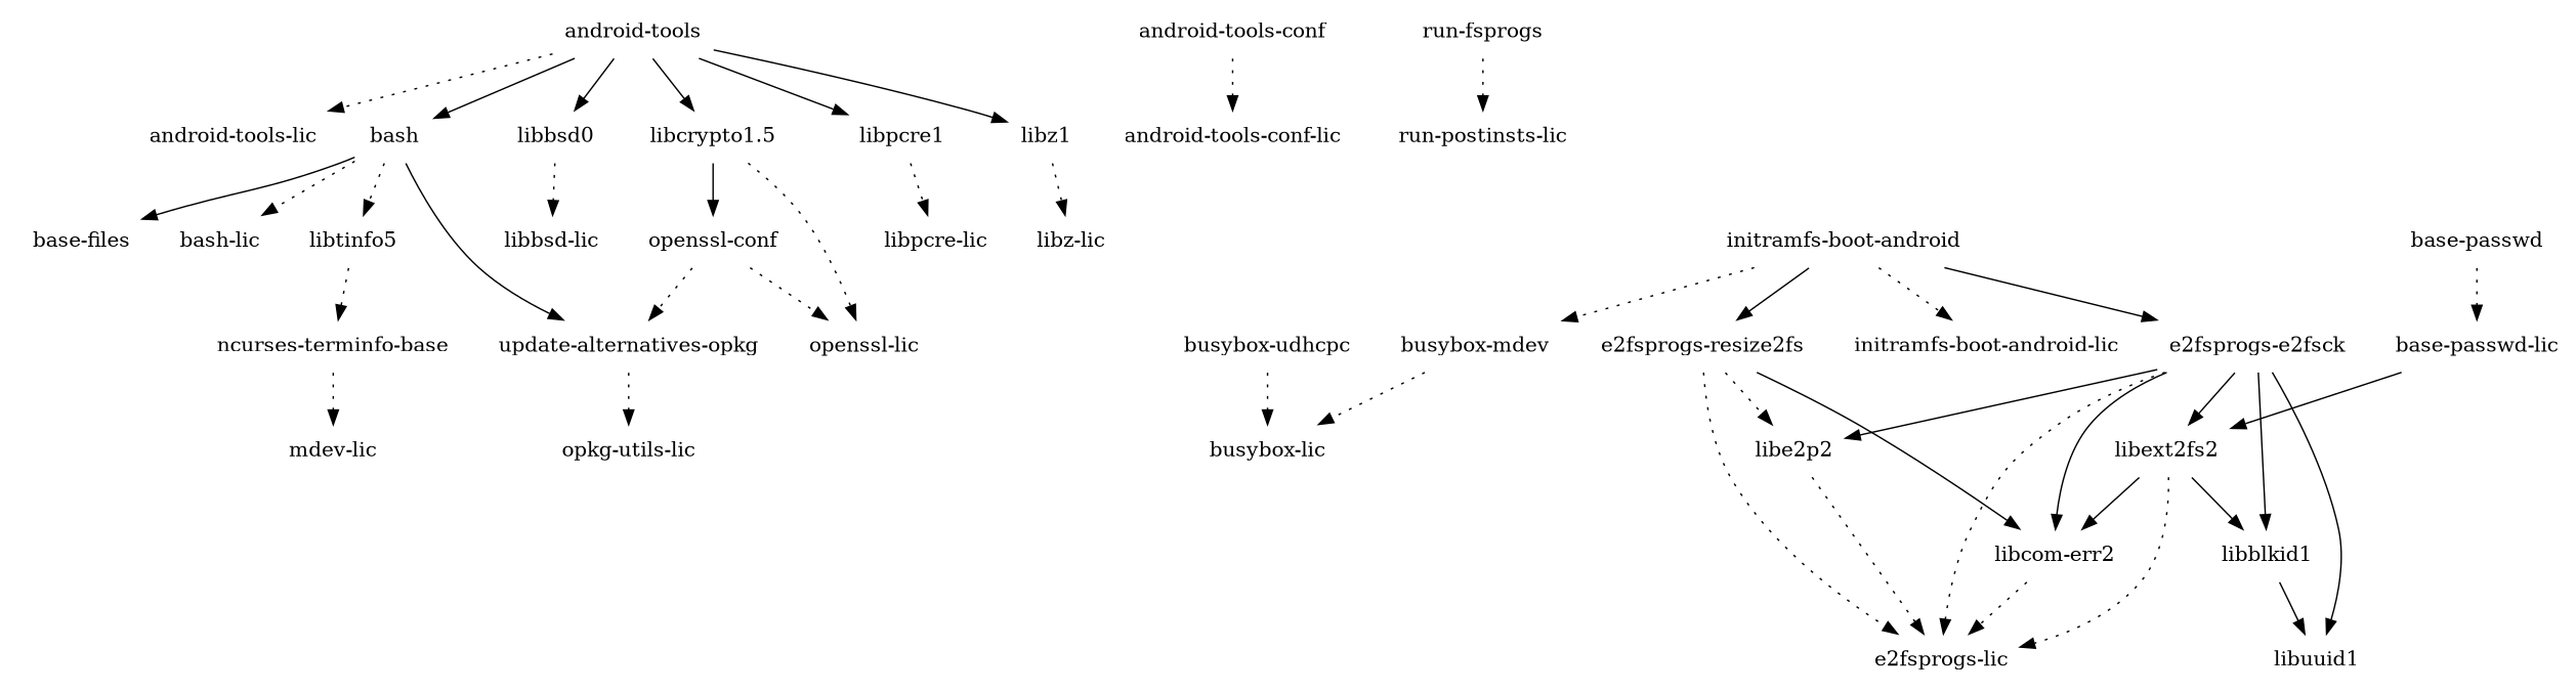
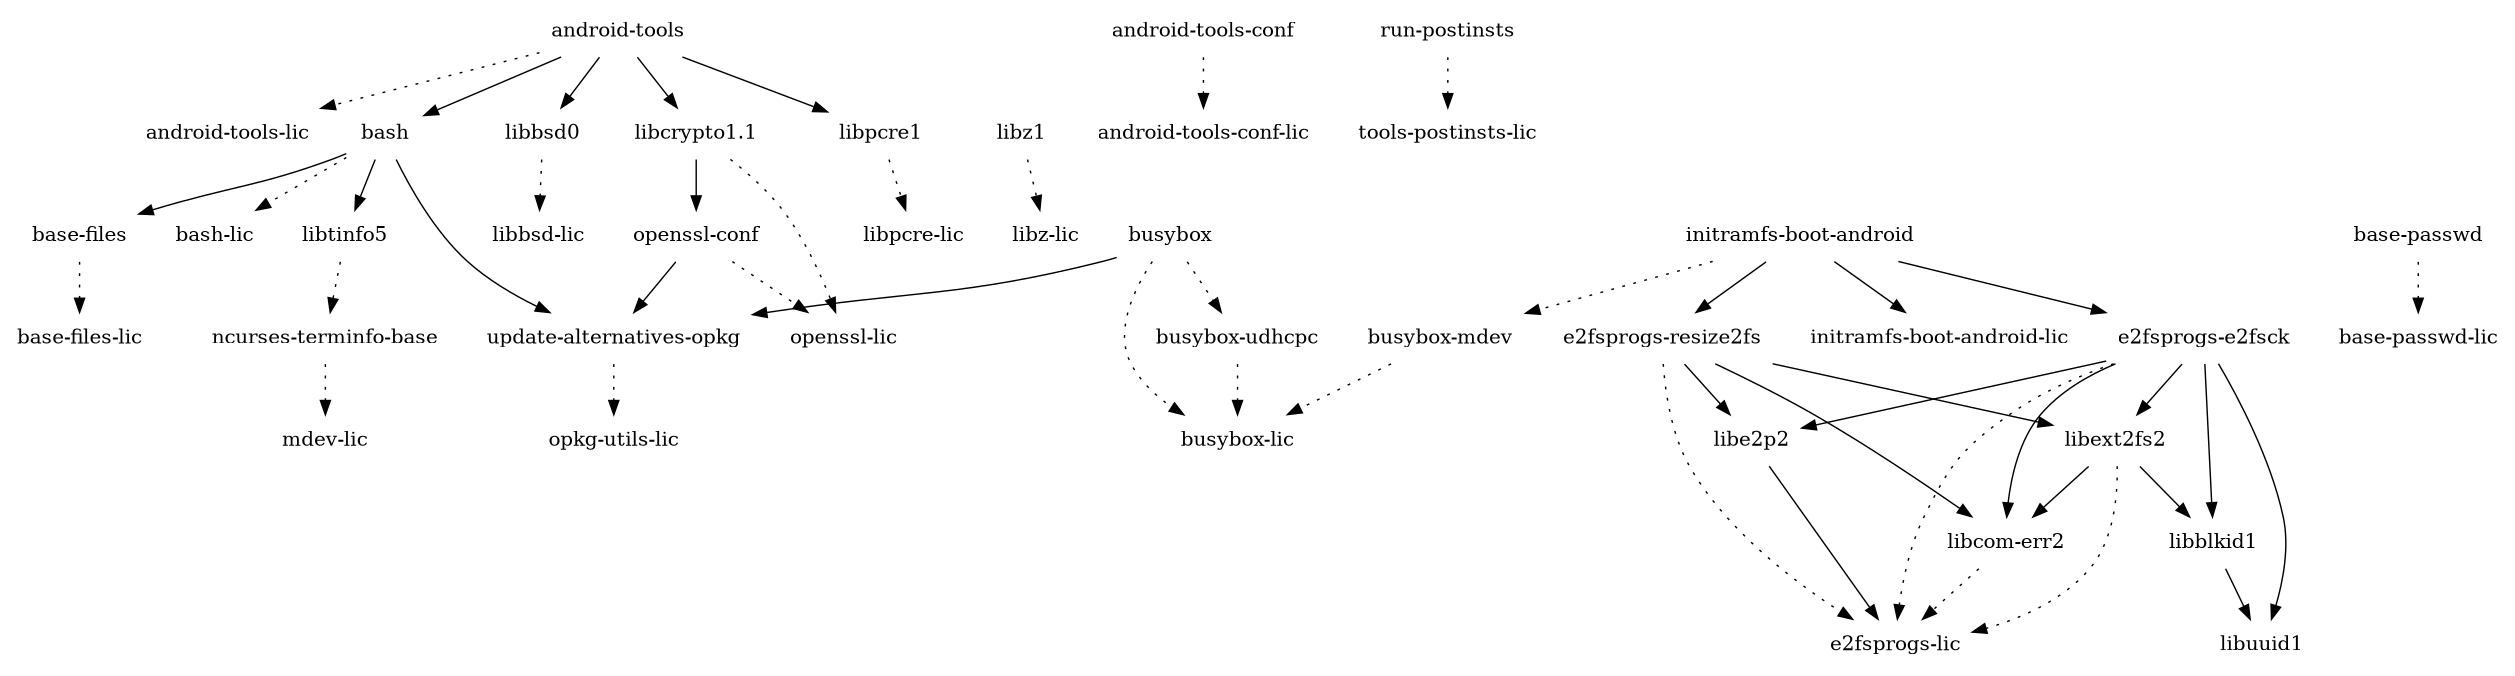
  digraph {
    node [shape=plaintext]
    edge [style=dotted]
    "android-tools"
    "android-tools-lic"
    bash
    libbsd0
-   "libcrypto1.1" [label="libcrypto1.5"]
+   "libcrypto1.1"
    libpcre1
    libz1
    "android-tools-conf"
    "android-tools-conf-lic"
    "base-files"
    "bash-lic"
    libtinfo5
    "update-alternatives-opkg"
    "libbsd-lic"
    "openssl-conf"
    "openssl-lic"
    "libpcre-lic"
    "libz-lic"
+   "base-files-lic"
    "ncurses-terminfo-base"
    "opkg-utils-lic"
    "base-passwd"
    "base-passwd-lic"
    n24 [label="mdev-lic"]
+   busybox
    "busybox-lic"
    "busybox-udhcpc"
    "busybox-mdev"
    "e2fsprogs-e2fsck"
    "e2fsprogs-lic"
    libblkid1
    "libcom-err2"
    libe2p2
    libext2fs2
    libuuid1
    "e2fsprogs-resize2fs"
    "initramfs-boot-android"
    "initramfs-boot-android-lic"
-   "run-postinsts" [label="run-fsprogs"]
-   "run-postinsts-lic"
+   "run-postinsts"
+   "run-postinsts-lic" [label="tools-postinsts-lic"]
    "android-tools" -> "android-tools-lic"
    "android-tools" -> bash [style=""]
    "android-tools" -> libbsd0 [style=""]
    "android-tools" -> "libcrypto1.1" [style=""]
    "android-tools" -> libpcre1 [style=""]
-   "android-tools" -> libz1 [style=""]
    bash -> "base-files" [style=""]
    bash -> "bash-lic"
-   bash -> libtinfo5
+   bash -> libtinfo5 [style=""]
    bash -> "update-alternatives-opkg" [style=""]
    libbsd0 -> "libbsd-lic"
    "libcrypto1.1" -> "openssl-conf" [style=solid]
    "libcrypto1.1" -> "openssl-lic"
    libpcre1 -> "libpcre-lic"
    libz1 -> "libz-lic"
    "android-tools-conf" -> "android-tools-conf-lic"
+   "base-files" -> "base-files-lic"
    libtinfo5 -> "ncurses-terminfo-base"
    "update-alternatives-opkg" -> "opkg-utils-lic"
-   "openssl-conf" -> "update-alternatives-opkg"
+   "openssl-conf" -> "update-alternatives-opkg" [style=""]
    "openssl-conf" -> "openssl-lic"
    "ncurses-terminfo-base" -> n24
    "base-passwd" -> "base-passwd-lic"
+   busybox -> "update-alternatives-opkg" [style=""]
+   busybox -> "busybox-lic"
+   busybox -> "busybox-udhcpc"
    "busybox-udhcpc" -> "busybox-lic"
    "busybox-mdev" -> "busybox-lic"
    "e2fsprogs-e2fsck" -> "e2fsprogs-lic"
    "e2fsprogs-e2fsck" -> libblkid1 [style=""]
    "e2fsprogs-e2fsck" -> "libcom-err2" [style=""]
    "e2fsprogs-e2fsck" -> libe2p2 [style=""]
    "e2fsprogs-e2fsck" -> libext2fs2 [style=""]
    "e2fsprogs-e2fsck" -> libuuid1 [style=""]
    libblkid1 -> libuuid1 [style=""]
    "libcom-err2" -> "e2fsprogs-lic"
-   libe2p2 -> "e2fsprogs-lic"
+   libe2p2 -> "e2fsprogs-lic" [style=solid]
    libext2fs2 -> "e2fsprogs-lic"
    libext2fs2 -> libblkid1 [style=""]
    libext2fs2 -> "libcom-err2" [style=""]
    "e2fsprogs-resize2fs" -> "e2fsprogs-lic"
    "e2fsprogs-resize2fs" -> "libcom-err2" [style=""]
-   "e2fsprogs-resize2fs" -> libe2p2
-   "base-passwd-lic" -> libext2fs2 [style=""]
+   "e2fsprogs-resize2fs" -> libe2p2 [style=""]
+   "e2fsprogs-resize2fs" -> libext2fs2 [style=""]
    "initramfs-boot-android" -> "busybox-mdev"
    "initramfs-boot-android" -> "e2fsprogs-e2fsck" [style=""]
    "initramfs-boot-android" -> "e2fsprogs-resize2fs" [style=""]
-   "initramfs-boot-android" -> "initramfs-boot-android-lic"
+   "initramfs-boot-android" -> "initramfs-boot-android-lic" [style=solid]
    "run-postinsts" -> "run-postinsts-lic"
  }
